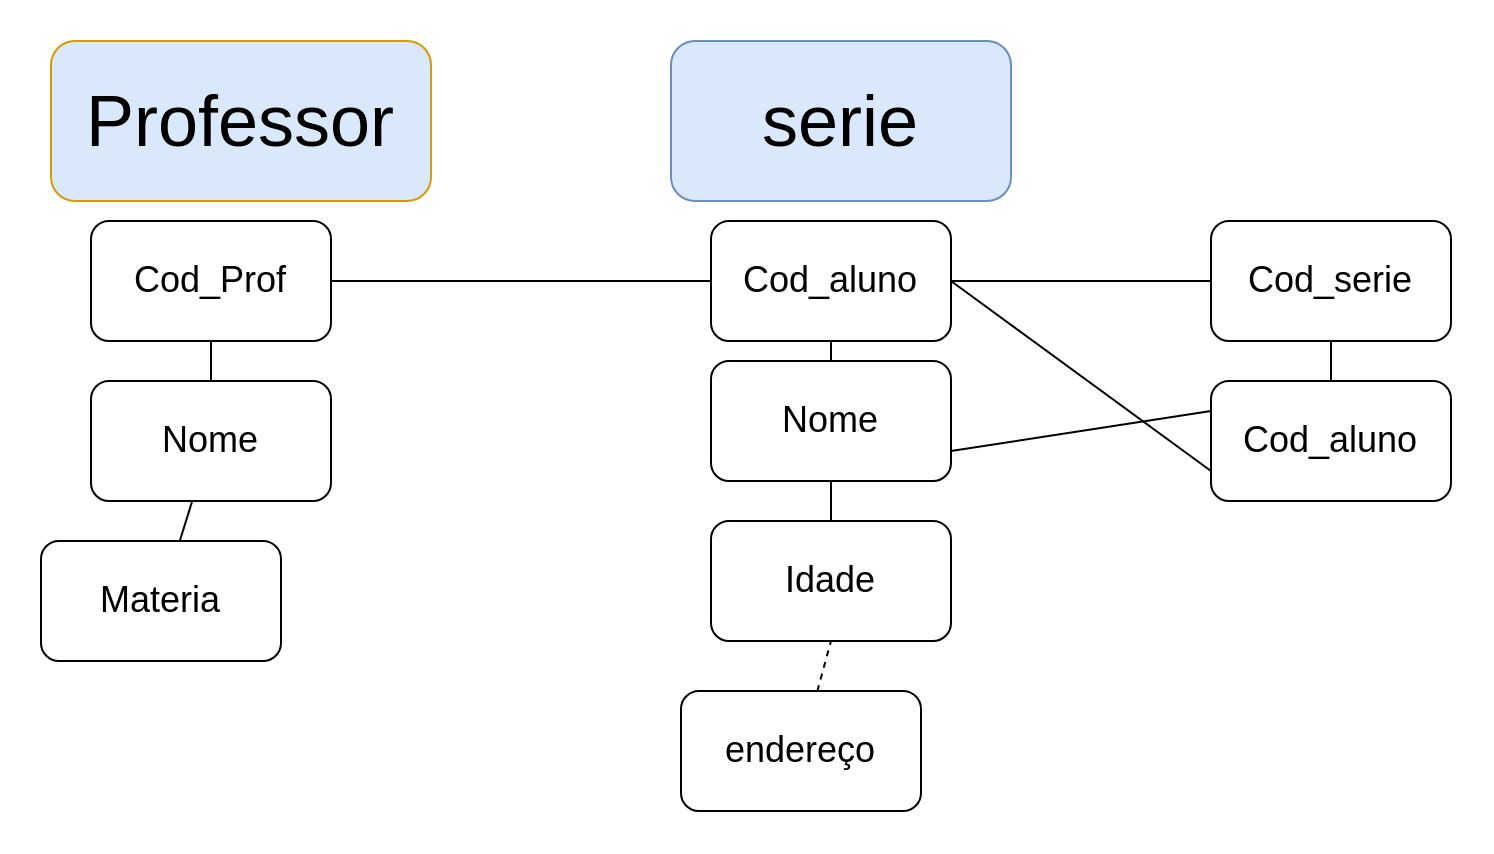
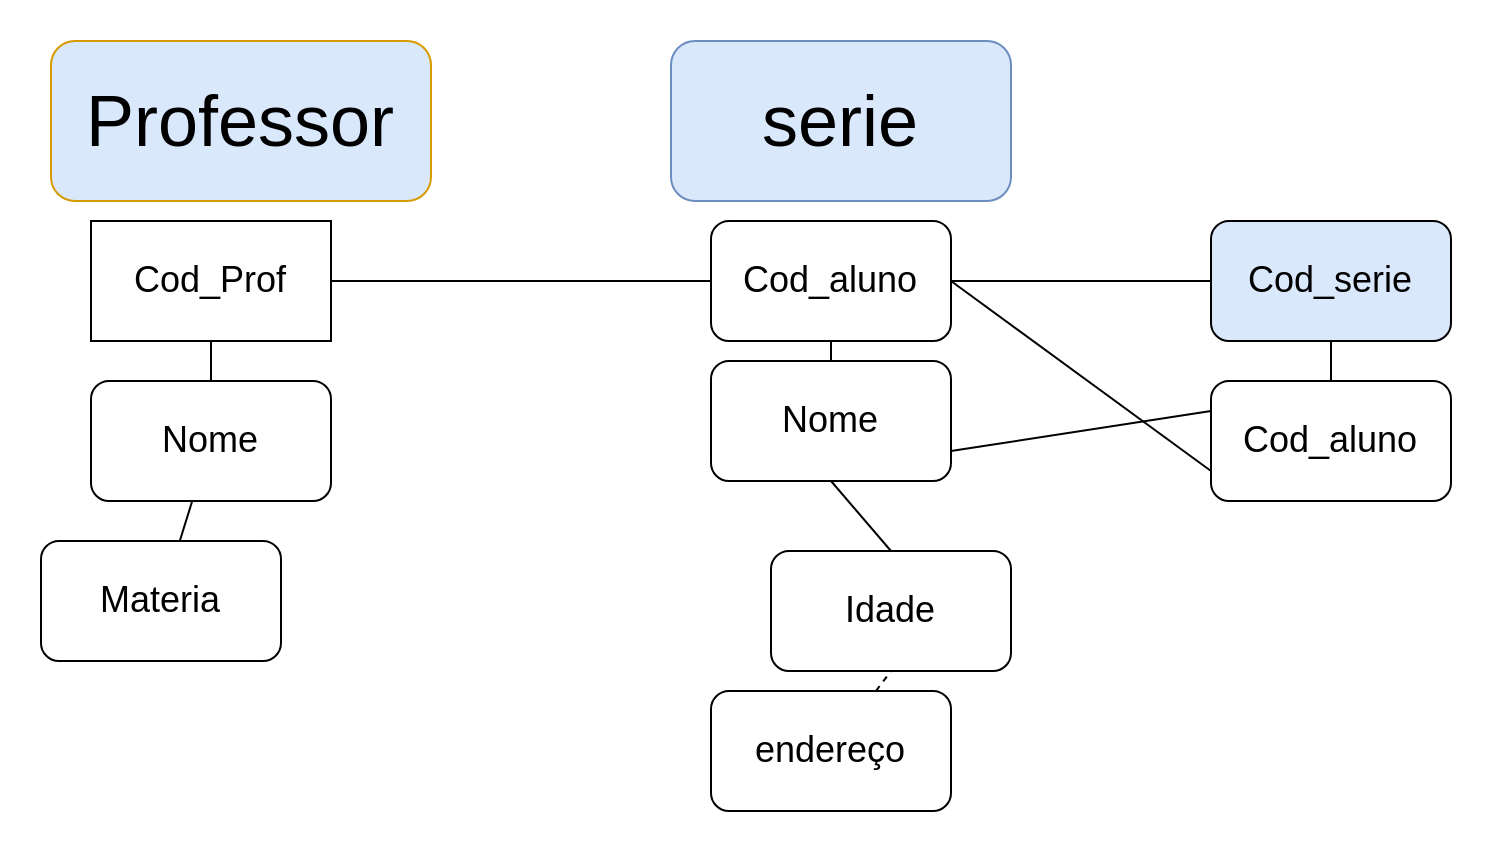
  <mxCell id="0" />
  <mxCell id="1" parent="0" />
  <mxCell id="2" value="&lt;font style=&quot;font-size: 36px&quot;&gt;Professor&lt;/font&gt;" style="rounded=1;whiteSpace=wrap;html=1;strokeColor=#d79b00;fillColor=#dae8fc;" vertex="1" parent="1"><mxGeometry y="20" width="190" height="80" as="geometry" x="25" /></mxCell>
  <mxCell id="3" value="&lt;font style=&quot;font-size: 36px&quot;&gt;serie&lt;/font&gt;" style="rounded=1;whiteSpace=wrap;html=1;strokeColor=#6c8ebf;fillColor=#dae8fc;" vertex="1" parent="1"><mxGeometry x="335" y="20" width="170" height="80" as="geometry" /></mxCell>
  <mxCell id="4" value="&lt;span style=&quot;font-size: 18px&quot;&gt;Cod_aluno&lt;/span&gt;" style="rounded=1;whiteSpace=wrap;html=1;strokeColor=#000000;" vertex="1" parent="1"><mxGeometry x="355" y="110" width="120" height="60" as="geometry" /></mxCell>
- <mxCell id="5" value="&lt;font style=&quot;font-size: 18px&quot;&gt;endereço&lt;/font&gt;" style="rounded=1;whiteSpace=wrap;html=1;strokeColor=#000000;" vertex="1" parent="1"><mxGeometry x="340" y="345" width="120" height="60" as="geometry" /></mxCell>
- <mxCell id="6" value="&lt;font style=&quot;font-size: 18px&quot;&gt;Idade&lt;/font&gt;" style="rounded=1;whiteSpace=wrap;html=1;strokeColor=#000000;" vertex="1" parent="1"><mxGeometry x="355" y="260" width="120" height="60" as="geometry" /></mxCell>
+ <mxCell id="5" value="&lt;font style=&quot;font-size: 18px&quot;&gt;endereço&lt;/font&gt;" style="rounded=1;whiteSpace=wrap;html=1;strokeColor=#000000;" vertex="1" parent="1"><mxGeometry x="355" y="345" width="120" height="60" as="geometry" /></mxCell>
+ <mxCell id="6" value="&lt;font style=&quot;font-size: 18px&quot;&gt;Idade&lt;/font&gt;" style="rounded=1;whiteSpace=wrap;html=1;strokeColor=#000000;" vertex="1" parent="1"><mxGeometry x="385" y="275" width="120" height="60" as="geometry" /></mxCell>
  <mxCell id="7" value="&lt;font style=&quot;font-size: 18px&quot;&gt;Materia&lt;/font&gt;" style="rounded=1;whiteSpace=wrap;html=1;strokeColor=#000000;" vertex="1" parent="1"><mxGeometry x="20" y="270" width="120" height="60" as="geometry" /></mxCell>
  <mxCell id="8" value="&lt;span style=&quot;font-size: 18px&quot;&gt;Nome&lt;/span&gt;" style="rounded=1;whiteSpace=wrap;html=1;strokeColor=#000000;" vertex="1" parent="1"><mxGeometry x="45" y="190" width="120" height="60" as="geometry" /></mxCell>
- <mxCell id="9" value="&lt;span style=&quot;font-size: 18px&quot;&gt;Cod_Prof&lt;/span&gt;" style="rounded=1;whiteSpace=wrap;html=1;strokeColor=#000000;" vertex="1" parent="1"><mxGeometry x="45" y="110" width="120" height="60" as="geometry" /></mxCell>
- <mxCell id="10" value="&lt;font style=&quot;font-size: 18px&quot;&gt;Cod_serie&lt;/font&gt;" style="rounded=1;whiteSpace=wrap;html=1;strokeColor=#000000;" vertex="1" parent="1"><mxGeometry x="605" y="110" width="120" height="60" as="geometry" /></mxCell>
+ <mxCell id="9" value="&lt;span style=&quot;font-size: 18px&quot;&gt;Cod_Prof&lt;/span&gt;" style="whiteSpace=wrap;html=1;strokeColor=#000000;rounded=0;" vertex="1" parent="1"><mxGeometry x="45" y="110" width="120" height="60" as="geometry" /></mxCell>
+ <mxCell id="10" value="&lt;font style=&quot;font-size: 18px&quot;&gt;Cod_serie&lt;/font&gt;" style="rounded=1;whiteSpace=wrap;html=1;strokeColor=#000000;fillColor=#dae8fc;" vertex="1" parent="1"><mxGeometry x="605" y="110" width="120" height="60" as="geometry" /></mxCell>
  <mxCell id="11" value="&lt;font style=&quot;font-size: 18px&quot;&gt;Cod_aluno&lt;/font&gt;" style="rounded=1;whiteSpace=wrap;html=1;strokeColor=#000000;" vertex="1" parent="1"><mxGeometry x="605" y="190" width="120" height="60" as="geometry" /></mxCell>
  <mxCell id="12" value="" style="endArrow=none;html=1;entryX=0;entryY=0.5;entryDx=0;entryDy=0;exitX=1;exitY=0.5;exitDx=0;exitDy=0;" edge="1" parent="1" source="9" target="4"><mxGeometry width="50" height="50" relative="1" as="geometry"><mxPoint x="225" y="165" as="sourcePoint" /><mxPoint x="275" y="115" as="targetPoint" /></mxGeometry></mxCell>
  <mxCell id="13" value="" style="endArrow=none;html=1;exitX=1;exitY=0.5;exitDx=0;exitDy=0;entryX=0;entryY=0.5;entryDx=0;entryDy=0;" edge="1" parent="1" source="4" target="10"><mxGeometry width="50" height="50" relative="1" as="geometry"><mxPoint x="535" y="170" as="sourcePoint" /><mxPoint x="585" y="120" as="targetPoint" /><Array as="points" /></mxGeometry></mxCell>
  <mxCell id="14" value="" style="endArrow=none;html=1;entryX=0;entryY=0.75;entryDx=0;entryDy=0;exitX=1;exitY=0.5;exitDx=0;exitDy=0;" edge="1" parent="1" source="4" target="11"><mxGeometry width="50" height="50" relative="1" as="geometry"><mxPoint x="495" y="165" as="sourcePoint" /><mxPoint x="545" y="115" as="targetPoint" /></mxGeometry></mxCell>
  <mxCell id="15" value="" style="endArrow=none;html=1;exitX=1;exitY=0.75;exitDx=0;exitDy=0;entryX=0;entryY=0.25;entryDx=0;entryDy=0;" edge="1" parent="1" source="17" target="11"><mxGeometry width="50" height="50" relative="1" as="geometry"><mxPoint x="475" y="210" as="sourcePoint" /><mxPoint x="525" y="160" as="targetPoint" /></mxGeometry></mxCell>
  <mxCell id="16" value="" style="endArrow=none;html=1;" edge="1" parent="1" source="17"><mxGeometry width="50" height="50" relative="1" as="geometry"><mxPoint x="375" y="260" as="sourcePoint" /><mxPoint x="425" y="210" as="targetPoint" /></mxGeometry></mxCell>
  <mxCell id="17" value="&lt;span style=&quot;font-size: 18px&quot;&gt;Nome&lt;/span&gt;" style="rounded=1;whiteSpace=wrap;html=1;strokeColor=#000000;" vertex="1" parent="1"><mxGeometry x="355" y="180" width="120" height="60" as="geometry" /></mxCell>
  <mxCell id="18" value="" style="endArrow=none;html=1;exitX=0.5;exitY=0;exitDx=0;exitDy=0;" edge="1" parent="1" source="17"><mxGeometry width="50" height="50" relative="1" as="geometry"><mxPoint x="365" y="220" as="sourcePoint" /><mxPoint x="415" y="170" as="targetPoint" /></mxGeometry></mxCell>
  <mxCell id="19" value="" style="endArrow=none;html=1;exitX=0.5;exitY=0;exitDx=0;exitDy=0;" edge="1" parent="1" source="6"><mxGeometry width="50" height="50" relative="1" as="geometry"><mxPoint x="390" y="260" as="sourcePoint" /><mxPoint x="415" y="240" as="targetPoint" /></mxGeometry></mxCell>
  <mxCell id="20" value="" style="endArrow=none;html=1;entryX=0.5;entryY=1;entryDx=0;entryDy=0;dashed=1;" edge="1" parent="1" source="5" target="6"><mxGeometry width="50" height="50" relative="1" as="geometry"><mxPoint x="385" y="350" as="sourcePoint" /><mxPoint x="435" y="300" as="targetPoint" /></mxGeometry></mxCell>
  <mxCell id="21" value="" style="endArrow=none;html=1;entryX=0.5;entryY=1;entryDx=0;entryDy=0;" edge="1" parent="1" target="9"><mxGeometry width="50" height="50" relative="1" as="geometry"><mxPoint x="105" y="190" as="sourcePoint" /><mxPoint x="155" y="160" as="targetPoint" /></mxGeometry></mxCell>
  <mxCell id="22" value="" style="endArrow=none;html=1;" edge="1" parent="1" source="7" target="8"><mxGeometry width="50" height="50" relative="1" as="geometry"><mxPoint x="75" y="290" as="sourcePoint" /><mxPoint x="125" y="240" as="targetPoint" /></mxGeometry></mxCell>
  <mxCell id="23" value="" style="endArrow=none;html=1;exitX=0.5;exitY=1;exitDx=0;exitDy=0;" edge="1" parent="1" source="10" target="11"><mxGeometry width="50" height="50" relative="1" as="geometry"><mxPoint x="425" y="355" as="sourcePoint" /><mxPoint x="425" y="330" as="targetPoint" /><Array as="points" /></mxGeometry></mxCell>
